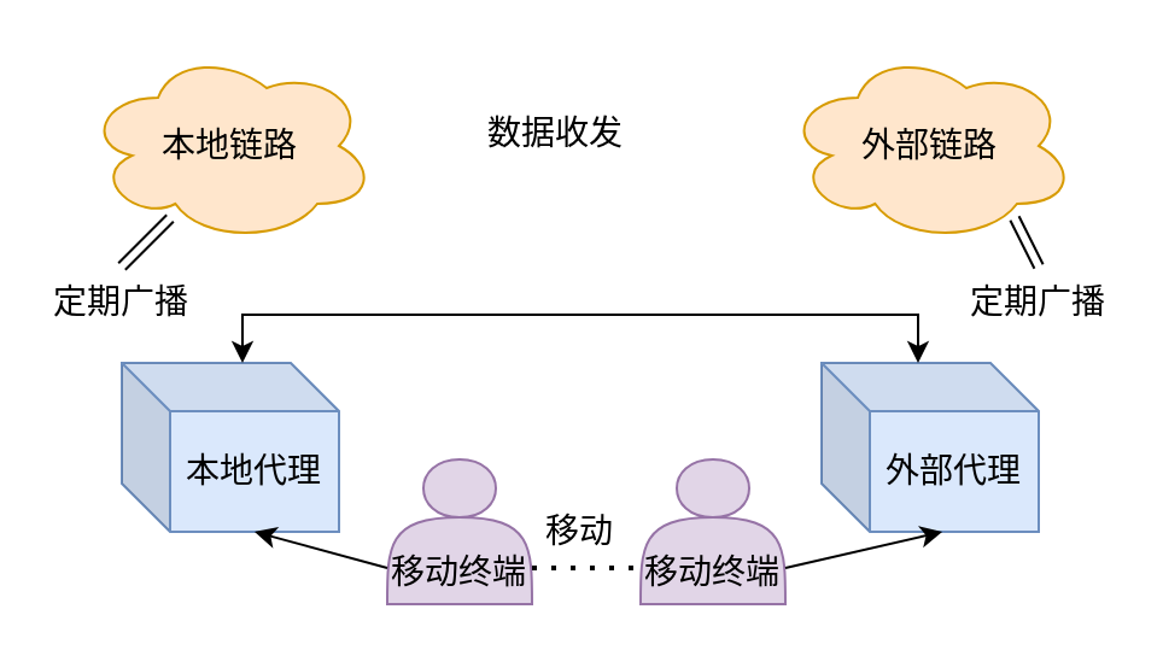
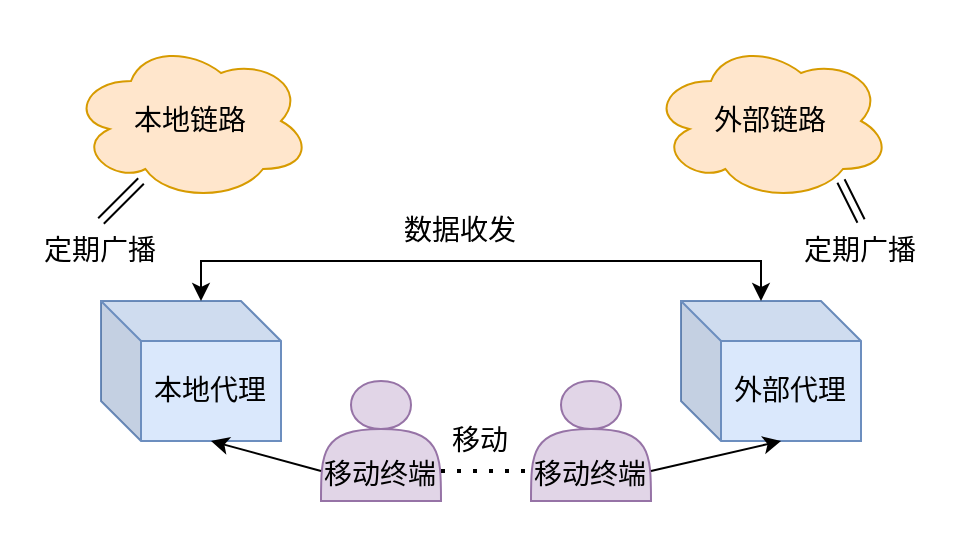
  <mxCell id="0" />
  <mxCell id="1" parent="0" />
  <mxCell id="2" value="&lt;font style=&quot;font-size: 14px;&quot;&gt;本地链路&lt;/font&gt;" style="ellipse;shape=cloud;whiteSpace=wrap;html=1;fillColor=#ffe6cc;strokeColor=#d79b00;" vertex="1" parent="1"><mxGeometry x="35" width="120" height="80" as="geometry" y="20" /></mxCell>
  <mxCell id="3" value="&lt;font style=&quot;font-size: 14px;&quot;&gt;外部链路&lt;/font&gt;" style="ellipse;shape=cloud;whiteSpace=wrap;html=1;fillColor=#ffe6cc;strokeColor=#d79b00;" vertex="1" parent="1"><mxGeometry x="325" width="120" height="80" as="geometry" y="20" /></mxCell>
  <mxCell id="4" value="本地代理" style="shape=cube;whiteSpace=wrap;html=1;boundedLbl=1;backgroundOutline=1;darkOpacity=0.05;darkOpacity2=0.1;fontSize=14;fillColor=#dae8fc;strokeColor=#6c8ebf;" vertex="1" parent="1"><mxGeometry x="50" y="150" width="90" height="70" as="geometry" /></mxCell>
  <mxCell id="5" value="外部代理" style="shape=cube;whiteSpace=wrap;html=1;boundedLbl=1;backgroundOutline=1;darkOpacity=0.05;darkOpacity2=0.1;fontSize=14;fillColor=#dae8fc;strokeColor=#6c8ebf;" vertex="1" parent="1"><mxGeometry x="340" y="150" width="90" height="70" as="geometry" /></mxCell>
  <mxCell id="6" value="&lt;br&gt;&lt;br&gt;移动终端" style="shape=actor;whiteSpace=wrap;html=1;fontSize=14;fillColor=#e1d5e7;strokeColor=#9673a6;" vertex="1" parent="1"><mxGeometry x="160" y="190" width="60" height="60" as="geometry" /></mxCell>
  <mxCell id="7" value="" style="endArrow=classic;startArrow=classic;html=1;rounded=0;fontSize=14;edgeStyle=orthogonalEdgeStyle;" edge="1" parent="1"><mxGeometry width="50" height="50" relative="1" as="geometry"><mxPoint x="100" y="150" as="sourcePoint" /><mxPoint x="380" y="150" as="targetPoint" /><Array as="points"><mxPoint x="100" y="130" /><mxPoint x="380" y="130" /><mxPoint x="380" y="150" /></Array></mxGeometry></mxCell>
- <mxCell id="8" value="数据收发" style="text;html=1;strokeColor=none;fillColor=none;align=center;verticalAlign=middle;whiteSpace=wrap;rounded=0;fontSize=14;" vertex="1" parent="1"><mxGeometry x="200" y="40" width="60" height="30" as="geometry" /></mxCell>
+ <mxCell id="8" value="数据收发" style="text;html=1;strokeColor=none;fillColor=none;align=center;verticalAlign=middle;whiteSpace=wrap;rounded=0;fontSize=14;" vertex="1" parent="1"><mxGeometry x="200" y="100" width="60" height="30" as="geometry" /></mxCell>
  <mxCell id="9" value="&lt;br&gt;&lt;br&gt;移动终端" style="shape=actor;whiteSpace=wrap;html=1;fontSize=14;fillColor=#e1d5e7;strokeColor=#9673a6;" vertex="1" parent="1"><mxGeometry x="265" y="190" width="60" height="60" as="geometry" /></mxCell>
  <mxCell id="10" value="" style="endArrow=none;dashed=1;html=1;dashPattern=1 3;strokeWidth=2;rounded=0;fontSize=14;exitX=1;exitY=0.75;exitDx=0;exitDy=0;entryX=0;entryY=0.75;entryDx=0;entryDy=0;" edge="1" parent="1" source="6" target="9"><mxGeometry width="50" height="50" relative="1" as="geometry"><mxPoint x="420" y="280" as="sourcePoint" /><mxPoint x="260" y="235" as="targetPoint" /></mxGeometry></mxCell>
  <mxCell id="11" value="移动" style="text;html=1;strokeColor=none;fillColor=none;align=center;verticalAlign=middle;whiteSpace=wrap;rounded=0;fontSize=14;" vertex="1" parent="1"><mxGeometry x="210" y="205" width="60" height="30" as="geometry" /></mxCell>
  <mxCell id="12" value="" style="endArrow=classic;html=1;rounded=0;fontSize=14;exitX=1;exitY=0.75;exitDx=0;exitDy=0;entryX=0.556;entryY=1;entryDx=0;entryDy=0;entryPerimeter=0;" edge="1" parent="1" source="9" target="5"><mxGeometry width="50" height="50" relative="1" as="geometry"><mxPoint x="420" y="280" as="sourcePoint" /><mxPoint x="470" y="230" as="targetPoint" /></mxGeometry></mxCell>
  <mxCell id="13" value="" style="endArrow=classic;html=1;rounded=0;fontSize=14;exitX=0;exitY=0;exitDx=55;exitDy=70;entryX=0;entryY=0;entryDx=55;entryDy=70;entryPerimeter=0;exitPerimeter=0;" edge="1" parent="1" target="4"><mxGeometry width="50" height="50" relative="1" as="geometry"><mxPoint x="160" y="235" as="sourcePoint" /><mxPoint x="94.96" y="250" as="targetPoint" /></mxGeometry></mxCell>
  <mxCell id="14" value="" style="endArrow=classic;html=1;rounded=0;fontSize=14;shape=link;" edge="1" parent="1"><mxGeometry width="50" height="50" relative="1" as="geometry"><mxPoint x="50" y="110" as="sourcePoint" /><mxPoint x="70" y="90" as="targetPoint" /></mxGeometry></mxCell>
  <mxCell id="15" value="定期广播" style="text;html=1;strokeColor=none;fillColor=none;align=center;verticalAlign=middle;whiteSpace=wrap;rounded=0;fontSize=14;" vertex="1" parent="1"><mxGeometry x="20" y="110" width="60" height="30" as="geometry" /></mxCell>
  <mxCell id="16" value="" style="endArrow=classic;html=1;rounded=0;fontSize=14;shape=link;" edge="1" parent="1"><mxGeometry width="50" height="50" relative="1" as="geometry"><mxPoint x="430" y="110" as="sourcePoint" /><mxPoint x="420" y="90" as="targetPoint" /></mxGeometry></mxCell>
  <mxCell id="17" value="定期广播" style="text;html=1;strokeColor=none;fillColor=none;align=center;verticalAlign=middle;whiteSpace=wrap;rounded=0;fontSize=14;" vertex="1" parent="1"><mxGeometry x="400" y="110" width="60" height="30" as="geometry" /></mxCell>
